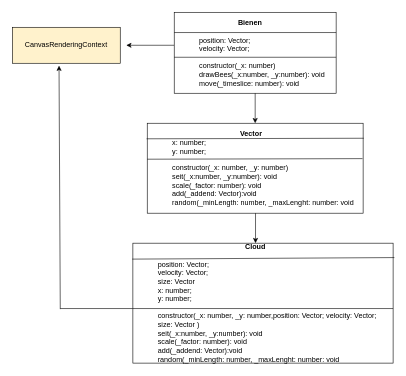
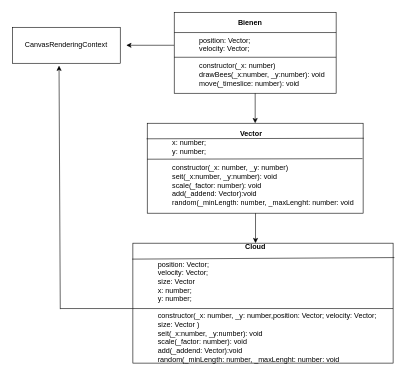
  <mxCell id="0" />
  <mxCell id="1" parent="0" />
- <mxCell id="2" value="CanvasRenderingContext" style="rounded=0;whiteSpace=wrap;html=1;fillColor=#fff2cc;" vertex="1" parent="1"><mxGeometry x="20" y="45" width="180" height="60" as="geometry" /></mxCell>
+ <mxCell id="2" value="CanvasRenderingContext" style="rounded=0;whiteSpace=wrap;html=1;" vertex="1" parent="1"><mxGeometry x="20" y="45" width="180" height="60" as="geometry" /></mxCell>
  <mxCell id="3" value="" style="endArrow=classic;html=1;" edge="1" parent="1"><mxGeometry width="50" height="50" relative="1" as="geometry"><mxPoint x="290" y="75" as="sourcePoint" /><mxPoint x="210" y="75" as="targetPoint" /></mxGeometry></mxCell>
  <mxCell id="4" value="&lt;div style=&quot;text-align: center&quot;&gt;&lt;b&gt;Bienen&lt;/b&gt;&lt;/div&gt;&lt;blockquote style=&quot;margin: 0 0 0 40px ; border: none ; padding: 0px&quot;&gt;&lt;br&gt;position: Vector;&lt;br&gt;velocity: Vector;&lt;/blockquote&gt;&lt;blockquote style=&quot;margin: 0 0 0 40px ; border: none ; padding: 0px&quot;&gt;&lt;br&gt;constructor(_x: number)&lt;br&gt;drawBees(_x:number, _y:number): void&lt;br&gt;move(_timeslice: number): void&lt;/blockquote&gt;" style="rounded=0;whiteSpace=wrap;html=1;align=left;" vertex="1" parent="1"><mxGeometry x="290" y="20" width="270" height="135" as="geometry" /></mxCell>
  <mxCell id="5" value="" style="endArrow=none;html=1;entryX=1;entryY=0.25;entryDx=0;entryDy=0;exitX=0;exitY=0.25;exitDx=0;exitDy=0;" edge="1" parent="1" source="4" target="4"><mxGeometry width="50" height="50" relative="1" as="geometry"><mxPoint x="430" y="275" as="sourcePoint" /><mxPoint x="480" y="225" as="targetPoint" /></mxGeometry></mxCell>
  <mxCell id="6" value="" style="endArrow=none;html=1;entryX=1;entryY=0.25;entryDx=0;entryDy=0;exitX=0;exitY=0.25;exitDx=0;exitDy=0;" edge="1" parent="1"><mxGeometry width="50" height="50" relative="1" as="geometry"><mxPoint x="290" y="95" as="sourcePoint" /><mxPoint x="560" y="95" as="targetPoint" /></mxGeometry></mxCell>
  <mxCell id="7" value="&lt;div style=&quot;text-align: center&quot;&gt;&lt;b&gt;Vector&lt;/b&gt;&lt;/div&gt;&lt;blockquote style=&quot;margin: 0 0 0 40px ; border: none ; padding: 0px&quot;&gt;x: number;&lt;/blockquote&gt;&lt;blockquote style=&quot;margin: 0 0 0 40px ; border: none ; padding: 0px&quot;&gt;y: number;&lt;/blockquote&gt;&lt;blockquote style=&quot;margin: 0 0 0 40px ; border: none ; padding: 0px&quot;&gt;&lt;br&gt;&lt;/blockquote&gt;&lt;blockquote style=&quot;margin: 0 0 0 40px ; border: none ; padding: 0px&quot;&gt;constructor(_x: number, _y: number)&lt;br&gt;&lt;/blockquote&gt;&lt;blockquote style=&quot;margin: 0 0 0 40px ; border: none ; padding: 0px&quot;&gt;seit(_x:number, _y:number): void&lt;br&gt;scale(_factor: number): void&lt;/blockquote&gt;&lt;blockquote style=&quot;margin: 0 0 0 40px ; border: none ; padding: 0px&quot;&gt;add(_addend: Vector):void&lt;/blockquote&gt;&lt;blockquote style=&quot;margin: 0 0 0 40px ; border: none ; padding: 0px&quot;&gt;random(_minLength: number, _maxLenght: number: void&lt;/blockquote&gt;" style="rounded=0;whiteSpace=wrap;html=1;align=left;" vertex="1" parent="1"><mxGeometry x="245" y="205" width="360" height="150" as="geometry" /></mxCell>
  <mxCell id="8" value="" style="endArrow=none;html=1;entryX=1.003;entryY=0.167;entryDx=0;entryDy=0;exitX=-0.003;exitY=0.173;exitDx=0;exitDy=0;entryPerimeter=0;exitPerimeter=0;" edge="1" parent="1" source="7" target="7"><mxGeometry width="50" height="50" relative="1" as="geometry"><mxPoint x="385" y="460" as="sourcePoint" /><mxPoint x="435" y="410" as="targetPoint" /></mxGeometry></mxCell>
  <mxCell id="9" value="" style="endArrow=none;html=1;exitX=0;exitY=0.25;exitDx=0;exitDy=0;" edge="1" parent="1"><mxGeometry width="50" height="50" relative="1" as="geometry"><mxPoint x="245" y="265" as="sourcePoint" /><mxPoint x="604" y="264" as="targetPoint" /></mxGeometry></mxCell>
  <mxCell id="10" value="" style="endArrow=classic;html=1;exitX=0.5;exitY=1;exitDx=0;exitDy=0;" edge="1" parent="1" source="4" target="7"><mxGeometry width="50" height="50" relative="1" as="geometry"><mxPoint x="430" y="325" as="sourcePoint" /><mxPoint x="480" y="275" as="targetPoint" /></mxGeometry></mxCell>
  <mxCell id="11" value="&lt;div style=&quot;text-align: center&quot;&gt;&lt;span style=&quot;text-align: left&quot;&gt;&lt;b&gt;Cloud&lt;/b&gt;&lt;/span&gt;&lt;/div&gt;&lt;div style=&quot;text-align: center&quot;&gt;&lt;span style=&quot;text-align: left&quot;&gt;&lt;b&gt;&lt;br&gt;&lt;/b&gt;&lt;/span&gt;&lt;/div&gt;&lt;blockquote style=&quot;margin: 0 0 0 40px ; border: none ; padding: 0px&quot;&gt;&lt;div&gt;&lt;span&gt;position: Vector;&lt;/span&gt;&lt;/div&gt;&lt;div&gt;&lt;span&gt;velocity: Vector;&lt;/span&gt;&lt;/div&gt;&lt;div&gt;&lt;span&gt;size: Vector&lt;/span&gt;&lt;/div&gt;&lt;div&gt;&lt;span&gt;x: number;&lt;/span&gt;&lt;/div&gt;&lt;div&gt;&lt;span&gt;y: number;&lt;/span&gt;&lt;/div&gt;&lt;/blockquote&gt;&lt;blockquote style=&quot;margin: 0 0 0 40px ; border: none ; padding: 0px&quot;&gt;&lt;br&gt;&lt;/blockquote&gt;&lt;blockquote style=&quot;margin: 0 0 0 40px ; border: none ; padding: 0px&quot;&gt;constructor(_x: number, _y: number,position: Vector; velocity: Vector;&lt;/blockquote&gt;&lt;blockquote style=&quot;margin: 0 0 0 40px ; border: none ; padding: 0px&quot;&gt;size: Vector )&lt;br&gt;&lt;/blockquote&gt;&lt;blockquote style=&quot;margin: 0 0 0 40px ; border: none ; padding: 0px&quot;&gt;seit(_x:number, _y:number): void&lt;br&gt;scale(_factor: number): void&lt;/blockquote&gt;&lt;blockquote style=&quot;margin: 0 0 0 40px ; border: none ; padding: 0px&quot;&gt;add(_addend: Vector):void&lt;/blockquote&gt;&lt;blockquote style=&quot;margin: 0 0 0 40px ; border: none ; padding: 0px&quot;&gt;random(_minLength: number, _maxLenght: number: void&lt;/blockquote&gt;" style="rounded=0;whiteSpace=wrap;html=1;align=left;" vertex="1" parent="1"><mxGeometry x="221.08" y="405" width="433.92" height="200" as="geometry" /></mxCell>
  <mxCell id="12" value="" style="endArrow=none;html=1;entryX=1.005;entryY=0.12;entryDx=0;entryDy=0;exitX=-0.003;exitY=0.173;exitDx=0;exitDy=0;entryPerimeter=0;exitPerimeter=0;" edge="1" parent="1" target="11"><mxGeometry width="50" height="50" relative="1" as="geometry"><mxPoint x="220" y="431.6" as="sourcePoint" /><mxPoint x="582.16" y="430.4" as="targetPoint" /></mxGeometry></mxCell>
  <mxCell id="13" value="" style="endArrow=none;html=1;exitX=0;exitY=0.5;exitDx=0;exitDy=0;entryX=1;entryY=0.5;entryDx=0;entryDy=0;" edge="1" parent="1"><mxGeometry width="50" height="50" relative="1" as="geometry"><mxPoint x="221.08" y="514" as="sourcePoint" /><mxPoint x="655" y="514" as="targetPoint" /></mxGeometry></mxCell>
  <mxCell id="14" value="" style="endArrow=classic;html=1;exitX=0.5;exitY=1;exitDx=0;exitDy=0;" edge="1" parent="1"><mxGeometry width="50" height="50" relative="1" as="geometry"><mxPoint x="425.58" y="355" as="sourcePoint" /><mxPoint x="425.58" y="405" as="targetPoint" /></mxGeometry></mxCell>
  <mxCell id="15" value="" style="endArrow=none;html=1;" edge="1" parent="1"><mxGeometry width="50" height="50" relative="1" as="geometry"><mxPoint x="100" y="514" as="sourcePoint" /><mxPoint x="221.08" y="514" as="targetPoint" /></mxGeometry></mxCell>
  <mxCell id="16" value="" style="endArrow=classic;html=1;entryX=0.433;entryY=1.067;entryDx=0;entryDy=0;entryPerimeter=0;" edge="1" parent="1" target="2"><mxGeometry width="50" height="50" relative="1" as="geometry"><mxPoint x="100" y="515" as="sourcePoint" /><mxPoint x="480" y="335" as="targetPoint" /></mxGeometry></mxCell>
